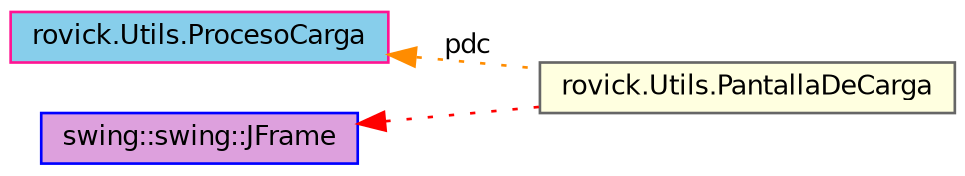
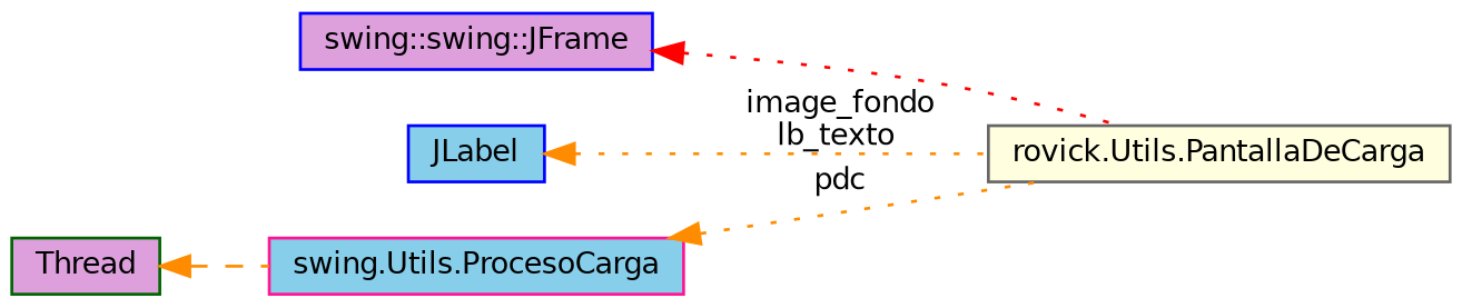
  digraph {
    rankdir=LR
    node [color=blue fillcolor=skyblue fontname=Helvetica fontsize=10 shape=record style=filled]
    edge [color=darkorange dir=back fontname=Helvetica fontsize=10 labelfontname=Helvetica labelfontsize=10 style=dotted]
-   n1 [color=deeppink fontcolor=black height=0.2 label="rovick.Utils.ProcesoCarga" width=0.4]
+   n1 [color=deeppink fontcolor=black height=0.2 label="swing.Utils.ProcesoCarga" width=0.4]
    n2 [color=gray40 fillcolor=lightyellow height=0.2 label="rovick.Utils.PantallaDeCarga" width=0.4]
+   n3 [color=darkgreen fillcolor=plum height=0.2 label=Thread width=0.4]
    n4 [fillcolor=plum height=0.2 label="swing::swing::JFrame" width=0.4]
+   n5 [height=0.2 label=JLabel width=0.4]
    n1 -> n2 [label=" pdc"]
+   n3 -> n1 [style=dashed]
    n4 -> n2 [color=red]
+   n5 -> n2 [label=" image_fondo\nlb_texto"]
  }
